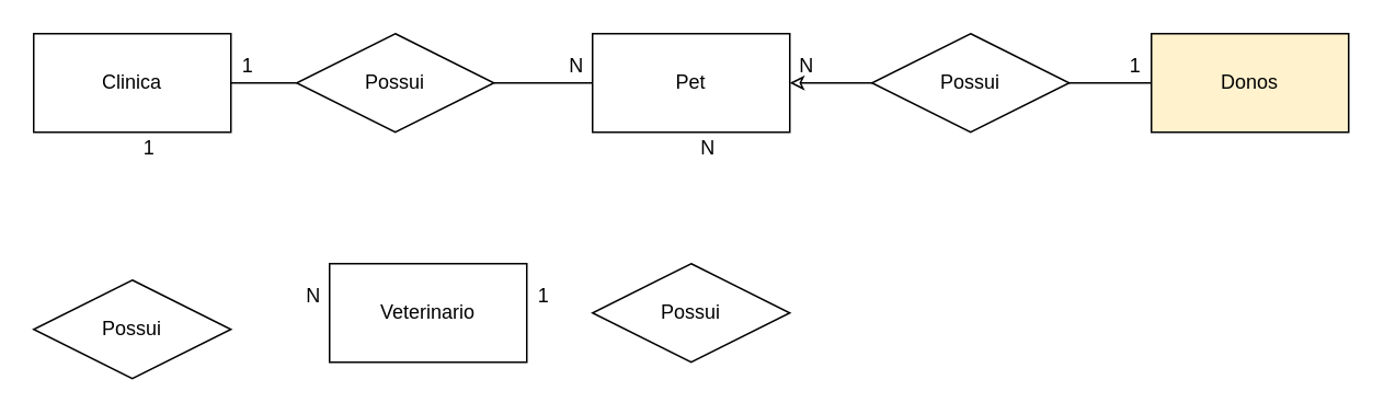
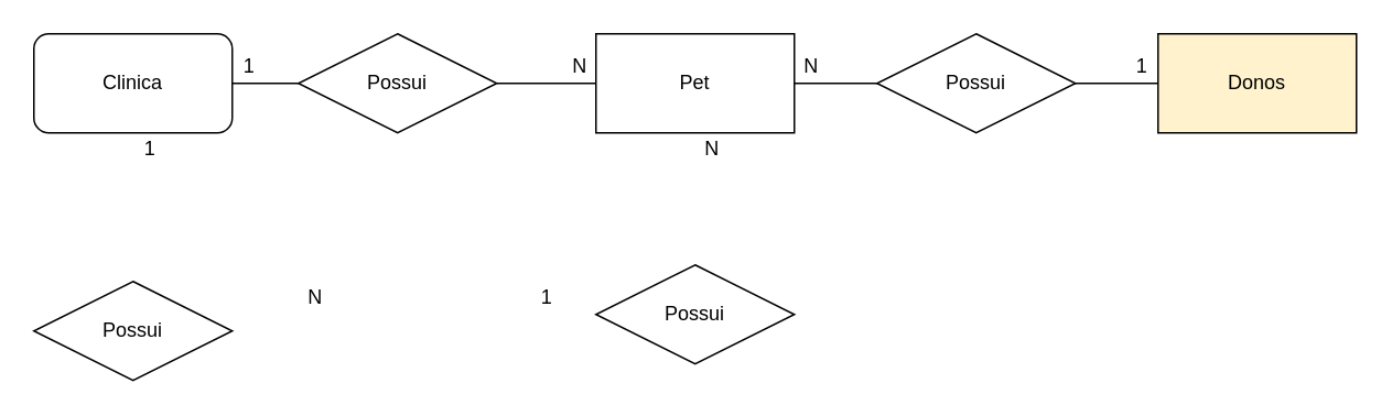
  <mxCell id="0" />
  <mxCell id="1" parent="0" />
  <mxCell id="2" style="edgeStyle=orthogonalEdgeStyle;rounded=0;orthogonalLoop=1;jettySize=auto;html=1;entryX=0;entryY=0.5;entryDx=0;entryDy=0;endArrow=none;endFill=0;" edge="1" parent="1" source="3" target="9"><mxGeometry relative="1" as="geometry" /></mxCell>
- <mxCell id="3" value="Clinica" style="rounded=0;whiteSpace=wrap;html=1;" vertex="1" parent="1"><mxGeometry x="20" y="20" width="120" height="60" as="geometry" /></mxCell>
- <mxCell id="4" style="edgeStyle=orthogonalEdgeStyle;rounded=0;orthogonalLoop=1;jettySize=auto;html=1;entryX=1;entryY=0.5;entryDx=0;entryDy=0;endArrow=classic;endFill=0;" edge="1" parent="1" source="5" target="7"><mxGeometry relative="1" as="geometry" /></mxCell>
+ <mxCell id="3" value="Clinica" style="whiteSpace=wrap;html=1;rounded=1;" vertex="1" parent="1"><mxGeometry x="20" y="20" width="120" height="60" as="geometry" /></mxCell>
+ <mxCell id="4" style="edgeStyle=orthogonalEdgeStyle;rounded=0;orthogonalLoop=1;jettySize=auto;html=1;entryX=1;entryY=0.5;entryDx=0;entryDy=0;endArrow=none;endFill=0;" edge="1" parent="1" source="5" target="7"><mxGeometry relative="1" as="geometry" /></mxCell>
  <mxCell id="5" value="Donos" style="rounded=0;whiteSpace=wrap;html=1;fillColor=#fff2cc;" vertex="1" parent="1"><mxGeometry x="700" y="20" width="120" height="60" as="geometry" /></mxCell>
- <mxCell id="6" value="Veterinario" style="rounded=0;whiteSpace=wrap;html=1;" vertex="1" parent="1"><mxGeometry x="200" y="160" width="120" height="60" as="geometry" /></mxCell>
  <mxCell id="7" value="Pet" style="rounded=0;whiteSpace=wrap;html=1;" vertex="1" parent="1"><mxGeometry x="360" y="20" width="120" height="60" as="geometry" /></mxCell>
  <mxCell id="8" style="edgeStyle=orthogonalEdgeStyle;rounded=0;orthogonalLoop=1;jettySize=auto;html=1;endArrow=none;endFill=0;" edge="1" parent="1" source="9" target="7"><mxGeometry relative="1" as="geometry" /></mxCell>
  <mxCell id="9" value="Possui" style="shape=rhombus;perimeter=rhombusPerimeter;whiteSpace=wrap;html=1;align=center;" vertex="1" parent="1"><mxGeometry x="180" y="20" width="120" height="60" as="geometry" /></mxCell>
  <mxCell id="10" value="1" style="text;html=1;align=center;verticalAlign=middle;resizable=0;points=[];autosize=1;strokeColor=none;" vertex="1" parent="1"><mxGeometry x="140" y="30" width="20" height="20" as="geometry" /></mxCell>
  <mxCell id="11" value="N" style="text;html=1;align=center;verticalAlign=middle;resizable=0;points=[];autosize=1;strokeColor=none;" vertex="1" parent="1"><mxGeometry x="340" y="30" width="20" height="20" as="geometry" /></mxCell>
  <mxCell id="12" value="N" style="text;html=1;align=center;verticalAlign=middle;resizable=0;points=[];autosize=1;strokeColor=none;" vertex="1" parent="1"><mxGeometry x="180" y="170" width="20" height="20" as="geometry" /></mxCell>
  <mxCell id="13" value="1" style="text;html=1;align=center;verticalAlign=middle;resizable=0;points=[];autosize=1;strokeColor=none;" vertex="1" parent="1"><mxGeometry x="80" y="80" width="20" height="20" as="geometry" /></mxCell>
  <mxCell id="14" value="Possui" style="shape=rhombus;perimeter=rhombusPerimeter;whiteSpace=wrap;html=1;align=center;" vertex="1" parent="1"><mxGeometry x="20" y="170" width="120" height="60" as="geometry" /></mxCell>
  <mxCell id="15" value="Possui" style="shape=rhombus;perimeter=rhombusPerimeter;whiteSpace=wrap;html=1;align=center;" vertex="1" parent="1"><mxGeometry x="360" y="160" width="120" height="60" as="geometry" /></mxCell>
  <mxCell id="16" value="N" style="text;html=1;align=center;verticalAlign=middle;resizable=0;points=[];autosize=1;strokeColor=none;" vertex="1" parent="1"><mxGeometry x="420" y="80" width="20" height="20" as="geometry" /></mxCell>
  <mxCell id="17" value="1" style="text;html=1;align=center;verticalAlign=middle;resizable=0;points=[];autosize=1;strokeColor=none;" vertex="1" parent="1"><mxGeometry x="320" y="170" width="20" height="20" as="geometry" /></mxCell>
  <mxCell id="18" value="Possui" style="shape=rhombus;perimeter=rhombusPerimeter;whiteSpace=wrap;html=1;align=center;" vertex="1" parent="1"><mxGeometry x="530" y="20" width="120" height="60" as="geometry" /></mxCell>
  <mxCell id="19" value="1" style="text;html=1;align=center;verticalAlign=middle;resizable=0;points=[];autosize=1;strokeColor=none;" vertex="1" parent="1"><mxGeometry x="680" y="30" width="20" height="20" as="geometry" /></mxCell>
  <mxCell id="20" value="N" style="text;html=1;align=center;verticalAlign=middle;resizable=0;points=[];autosize=1;strokeColor=none;" vertex="1" parent="1"><mxGeometry x="480" y="30" width="20" height="20" as="geometry" /></mxCell>
